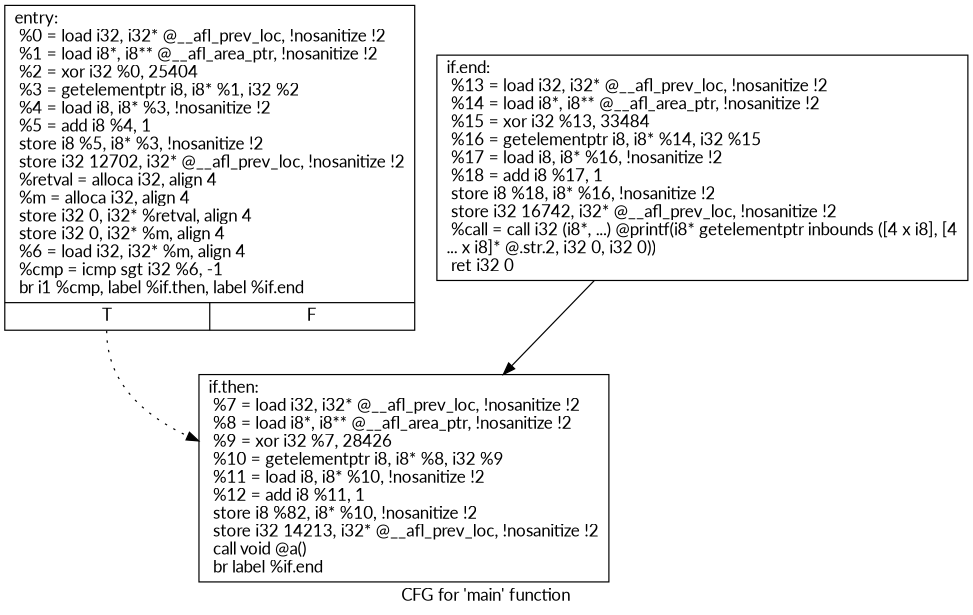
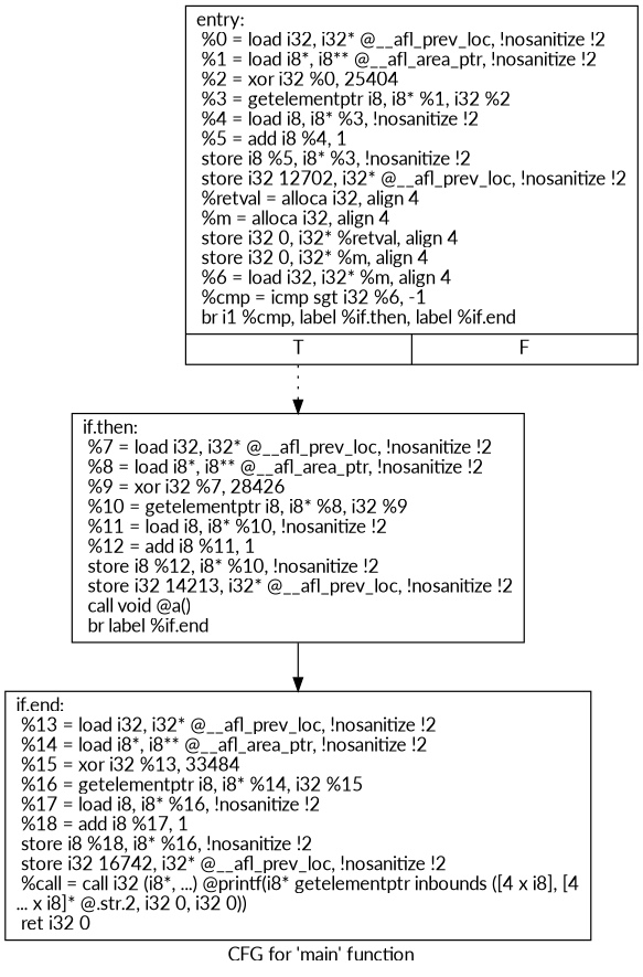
  digraph {
    fontname=Lato
    label="CFG for 'main' function"
    node [fontname=Lato shape=record]
    edge [fontname=Lato]
    n1 [label="{entry:\l  %0 = load i32, i32* @__afl_prev_loc, !nosanitize !2\l  %1 = load i8*, i8** @__afl_area_ptr, !nosanitize !2\l  %2 = xor i32 %0, 25404\l  %3 = getelementptr i8, i8* %1, i32 %2\l  %4 = load i8, i8* %3, !nosanitize !2\l  %5 = add i8 %4, 1\l  store i8 %5, i8* %3, !nosanitize !2\l  store i32 12702, i32* @__afl_prev_loc, !nosanitize !2\l  %retval = alloca i32, align 4\l  %m = alloca i32, align 4\l  store i32 0, i32* %retval, align 4\l  store i32 0, i32* %m, align 4\l  %6 = load i32, i32* %m, align 4\l  %cmp = icmp sgt i32 %6, -1\l  br i1 %cmp, label %if.then, label %if.end\l|{<s0>T|<s1>F}}"]
-   n2 [label="{if.then:                                          \l  %7 = load i32, i32* @__afl_prev_loc, !nosanitize !2\l  %8 = load i8*, i8** @__afl_area_ptr, !nosanitize !2\l  %9 = xor i32 %7, 28426\l  %10 = getelementptr i8, i8* %8, i32 %9\l  %11 = load i8, i8* %10, !nosanitize !2\l  %12 = add i8 %11, 1\l  store i8 %82, i8* %10, !nosanitize !2\l  store i32 14213, i32* @__afl_prev_loc, !nosanitize !2\l  call void @a()\l  br label %if.end\l}"]
+   n2 [label="{if.then:                                          \l  %7 = load i32, i32* @__afl_prev_loc, !nosanitize !2\l  %8 = load i8*, i8** @__afl_area_ptr, !nosanitize !2\l  %9 = xor i32 %7, 28426\l  %10 = getelementptr i8, i8* %8, i32 %9\l  %11 = load i8, i8* %10, !nosanitize !2\l  %12 = add i8 %11, 1\l  store i8 %12, i8* %10, !nosanitize !2\l  store i32 14213, i32* @__afl_prev_loc, !nosanitize !2\l  call void @a()\l  br label %if.end\l}"]
    n3 [label="{if.end:                                           \l  %13 = load i32, i32* @__afl_prev_loc, !nosanitize !2\l  %14 = load i8*, i8** @__afl_area_ptr, !nosanitize !2\l  %15 = xor i32 %13, 33484\l  %16 = getelementptr i8, i8* %14, i32 %15\l  %17 = load i8, i8* %16, !nosanitize !2\l  %18 = add i8 %17, 1\l  store i8 %18, i8* %16, !nosanitize !2\l  store i32 16742, i32* @__afl_prev_loc, !nosanitize !2\l  %call = call i32 (i8*, ...) @printf(i8* getelementptr inbounds ([4 x i8], [4\l... x i8]* @.str.2, i32 0, i32 0))\l  ret i32 0\l}"]
    n1 -> n2 [style=dotted tailport=s0]
-   n3 -> n2 [style=solid]
+   n2 -> n3 [style=solid]
  }
